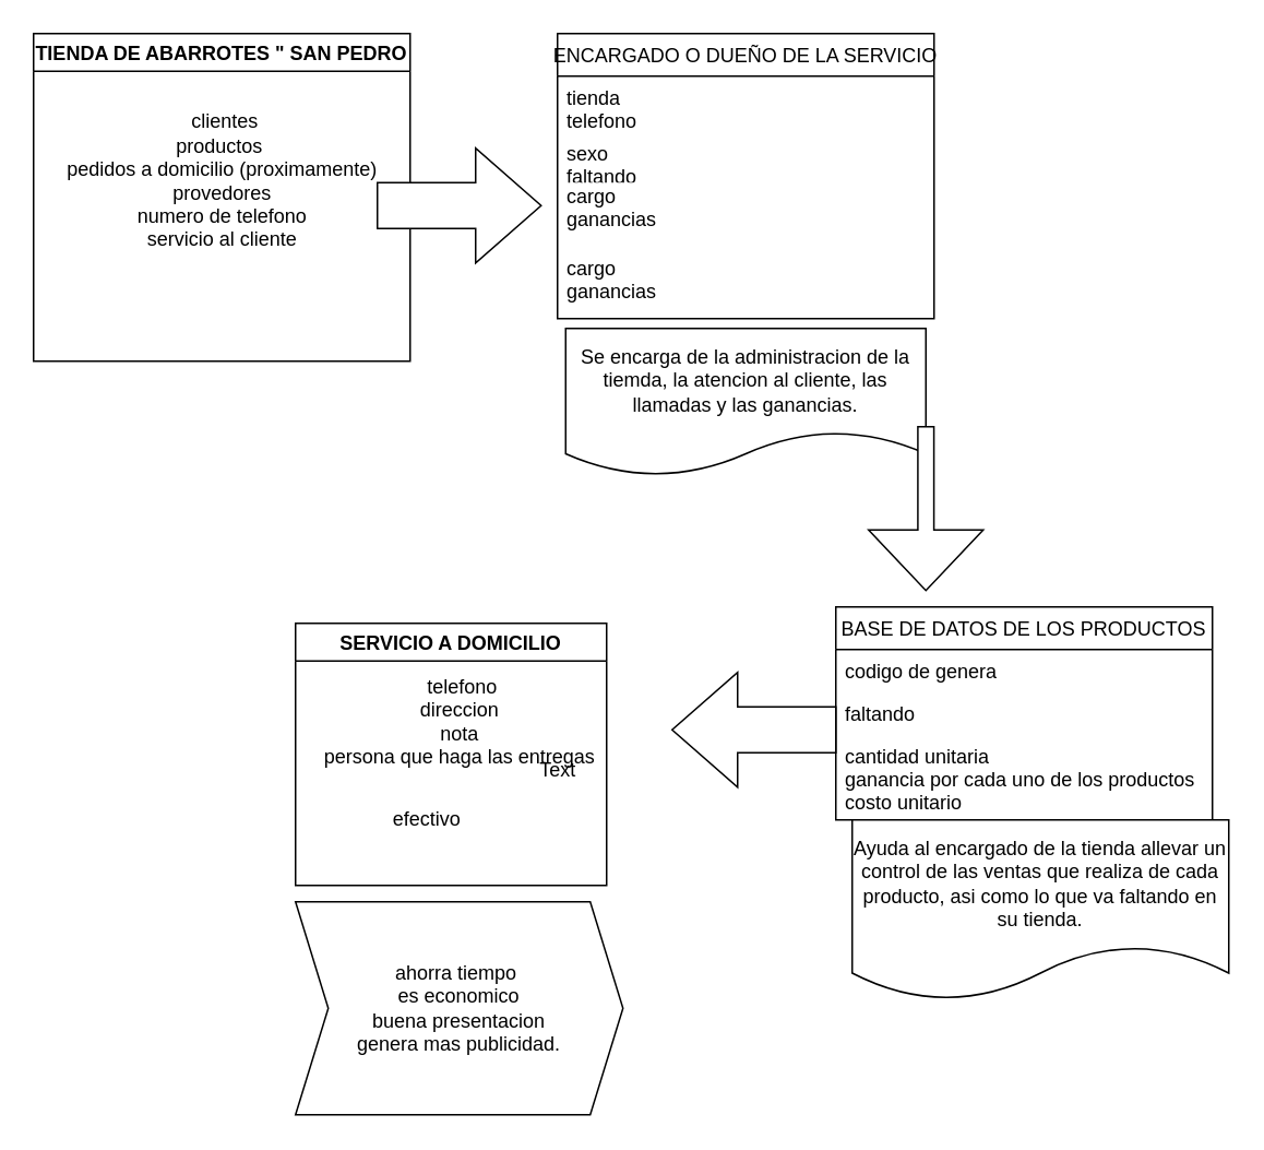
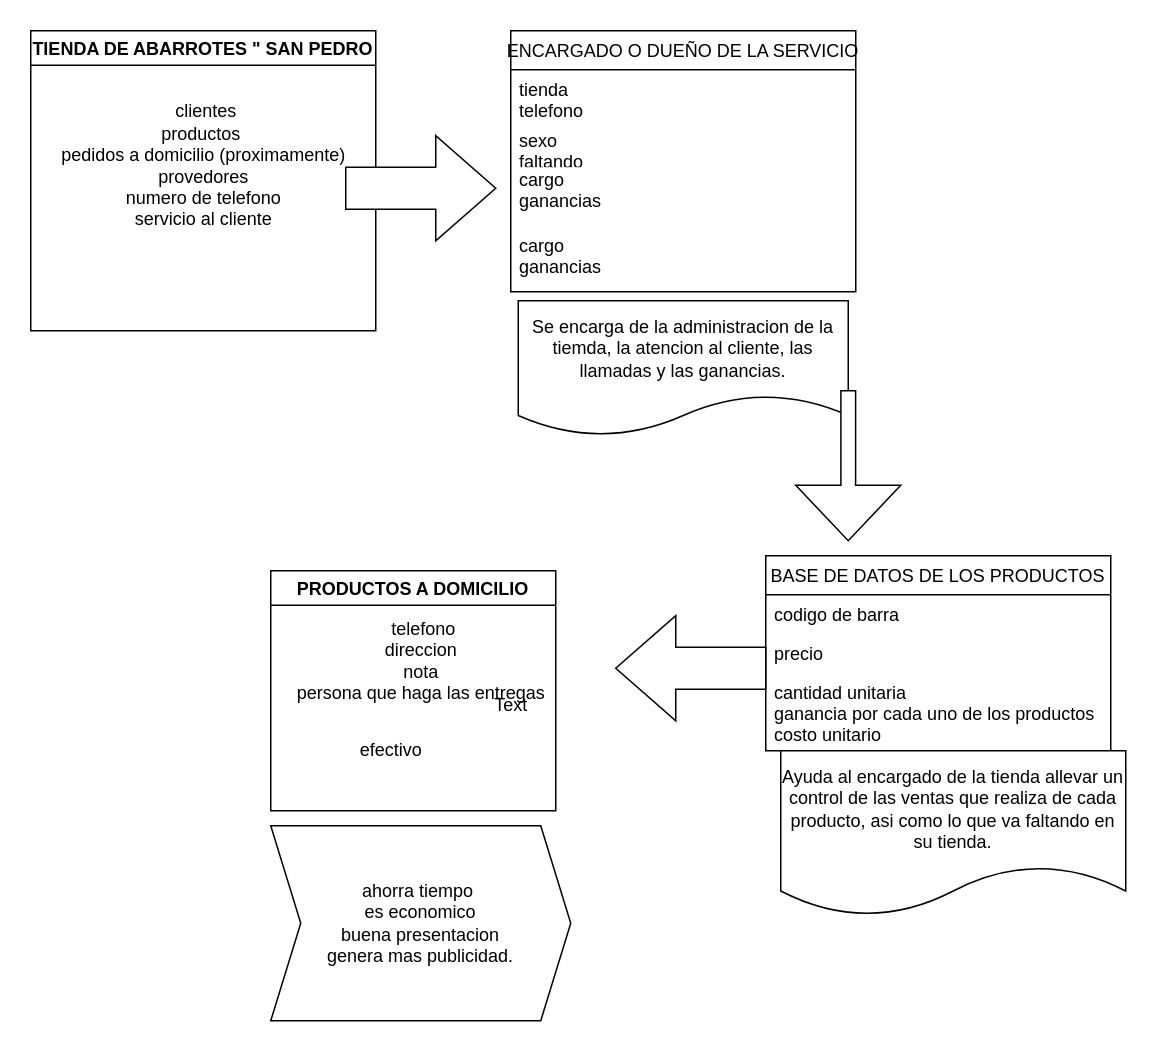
  <mxCell id="0" />
  <mxCell id="1" parent="0" />
  <mxCell id="2" value="TIENDA DE ABARROTES &quot; SAN PEDRO" style="swimlane;" vertex="1" parent="1"><mxGeometry x="20" y="20" width="230" height="200" as="geometry" /></mxCell>
  <mxCell id="3" value="&amp;nbsp;clientes&lt;br&gt;productos&amp;nbsp;&lt;br&gt;pedidos a domicilio (proximamente)&lt;br&gt;provedores&lt;br&gt;numero de telefono&lt;br&gt;servicio al cliente" style="text;html=1;align=center;verticalAlign=middle;resizable=0;points=[];autosize=1;strokeColor=none;" vertex="1" parent="2"><mxGeometry x="15" y="45" width="200" height="90" as="geometry" /></mxCell>
  <mxCell id="4" value="" style="html=1;shadow=0;dashed=0;align=center;verticalAlign=middle;shape=mxgraph.arrows2.arrow;dy=0.6;dx=40;notch=0;" vertex="1" parent="1"><mxGeometry x="230" y="90" width="100" height="70" as="geometry" /></mxCell>
  <mxCell id="5" value="ENCARGADO O DUEÑO DE LA SERVICIO" style="swimlane;fontStyle=0;childLayout=stackLayout;horizontal=1;startSize=26;horizontalStack=0;resizeParent=1;resizeParentMax=0;resizeLast=0;collapsible=1;marginBottom=0;" vertex="1" parent="1"><mxGeometry x="340" y="20" width="230" height="174" as="geometry" /></mxCell>
  <mxCell id="6" value="tienda&#10;telefono&#10;" style="text;strokeColor=none;fillColor=none;align=left;verticalAlign=top;spacingLeft=4;spacingRight=4;overflow=hidden;rotatable=0;points=[[0,0.5],[1,0.5]];portConstraint=eastwest;" vertex="1" parent="5"><mxGeometry y="26" width="230" height="34" as="geometry" /></mxCell>
  <mxCell id="7" value="sexo&#10;faltando" style="text;strokeColor=none;fillColor=none;align=left;verticalAlign=top;spacingLeft=4;spacingRight=4;overflow=hidden;rotatable=0;points=[[0,0.5],[1,0.5]];portConstraint=eastwest;" vertex="1" parent="5"><mxGeometry y="60" width="230" height="26" as="geometry" /></mxCell>
  <mxCell id="8" value="cargo&#10;ganancias" style="text;strokeColor=none;fillColor=none;align=left;verticalAlign=top;spacingLeft=4;spacingRight=4;overflow=hidden;rotatable=0;points=[[0,0.5],[1,0.5]];portConstraint=eastwest;" vertex="1" parent="5"><mxGeometry y="86" width="230" height="44" as="geometry" /></mxCell>
  <mxCell id="9" value="cargo&#10;ganancias" style="text;strokeColor=none;fillColor=none;align=left;verticalAlign=top;spacingLeft=4;spacingRight=4;overflow=hidden;rotatable=0;points=[[0,0.5],[1,0.5]];portConstraint=eastwest;" vertex="1" parent="5"><mxGeometry y="130" width="230" height="44" as="geometry" /></mxCell>
  <mxCell id="10" value="Se encarga de la administracion de la tiemda, la atencion al cliente, las llamadas y las ganancias." style="shape=document;whiteSpace=wrap;html=1;boundedLbl=1;" vertex="1" parent="1"><mxGeometry x="345" y="200" width="220" height="90" as="geometry" /></mxCell>
  <mxCell id="11" value="" style="html=1;shadow=0;dashed=0;align=center;verticalAlign=middle;shape=mxgraph.arrows2.arrow;dy=0.86;dx=37;direction=south;notch=0;" vertex="1" parent="1"><mxGeometry x="530" y="260" width="70" height="100" as="geometry" /></mxCell>
  <mxCell id="12" value="BASE DE DATOS DE LOS PRODUCTOS" style="swimlane;fontStyle=0;childLayout=stackLayout;horizontal=1;startSize=26;horizontalStack=0;resizeParent=1;resizeParentMax=0;resizeLast=0;collapsible=1;marginBottom=0;" vertex="1" parent="1"><mxGeometry x="510" y="370" width="230" height="130" as="geometry" /></mxCell>
- <mxCell id="13" value="codigo de genera" style="text;strokeColor=none;fillColor=none;align=left;verticalAlign=top;spacingLeft=4;spacingRight=4;overflow=hidden;rotatable=0;points=[[0,0.5],[1,0.5]];portConstraint=eastwest;" vertex="1" parent="12"><mxGeometry y="26" width="230" height="26" as="geometry" /></mxCell>
- <mxCell id="14" value="faltando" style="text;strokeColor=none;fillColor=none;align=left;verticalAlign=top;spacingLeft=4;spacingRight=4;overflow=hidden;rotatable=0;points=[[0,0.5],[1,0.5]];portConstraint=eastwest;" vertex="1" parent="12"><mxGeometry y="52" width="230" height="26" as="geometry" /></mxCell>
+ <mxCell id="13" value="codigo de barra" style="text;strokeColor=none;fillColor=none;align=left;verticalAlign=top;spacingLeft=4;spacingRight=4;overflow=hidden;rotatable=0;points=[[0,0.5],[1,0.5]];portConstraint=eastwest;" vertex="1" parent="12"><mxGeometry y="26" width="230" height="26" as="geometry" /></mxCell>
+ <mxCell id="14" value="precio" style="text;strokeColor=none;fillColor=none;align=left;verticalAlign=top;spacingLeft=4;spacingRight=4;overflow=hidden;rotatable=0;points=[[0,0.5],[1,0.5]];portConstraint=eastwest;" vertex="1" parent="12"><mxGeometry y="52" width="230" height="26" as="geometry" /></mxCell>
  <mxCell id="15" value="cantidad unitaria&#10;ganancia por cada uno de los productos&#10;costo unitario" style="text;strokeColor=none;fillColor=none;align=left;verticalAlign=top;spacingLeft=4;spacingRight=4;overflow=hidden;rotatable=0;points=[[0,0.5],[1,0.5]];portConstraint=eastwest;" vertex="1" parent="12"><mxGeometry y="78" width="230" height="52" as="geometry" /></mxCell>
  <mxCell id="16" value="Ayuda al encargado de la tienda allevar un control de las ventas que realiza de cada producto, asi como lo que va faltando en su tienda." style="shape=document;whiteSpace=wrap;html=1;boundedLbl=1;" vertex="1" parent="1"><mxGeometry x="520" y="500" width="230" height="110" as="geometry" /></mxCell>
  <mxCell id="17" value="" style="html=1;shadow=0;dashed=0;align=center;verticalAlign=middle;shape=mxgraph.arrows2.arrow;dy=0.6;dx=40;flipH=1;notch=0;" vertex="1" parent="1"><mxGeometry x="410" y="410" width="100" height="70" as="geometry" /></mxCell>
- <mxCell id="18" value="SERVICIO A DOMICILIO" style="swimlane;" vertex="1" parent="1"><mxGeometry x="180" y="380" width="190" height="160" as="geometry" /></mxCell>
+ <mxCell id="18" value="PRODUCTOS A DOMICILIO" style="swimlane;" vertex="1" parent="1"><mxGeometry x="180" y="380" width="190" height="160" as="geometry" /></mxCell>
  <mxCell id="19" value="efectivo" style="text;html=1;align=center;verticalAlign=middle;resizable=0;points=[];autosize=1;strokeColor=none;" vertex="1" parent="18"><mxGeometry x="50" y="110" width="60" height="20" as="geometry" /></mxCell>
  <mxCell id="20" value="Text" style="text;html=1;align=center;verticalAlign=middle;resizable=0;points=[];autosize=1;strokeColor=none;" vertex="1" parent="1"><mxGeometry x="320" y="460" width="40" height="20" as="geometry" /></mxCell>
  <mxCell id="21" value="&amp;nbsp;telefono&lt;br&gt;direccion&lt;br&gt;nota&lt;br&gt;persona que haga las entregas&lt;br&gt;" style="text;html=1;align=center;verticalAlign=middle;resizable=0;points=[];autosize=1;strokeColor=none;" vertex="1" parent="1"><mxGeometry x="190" y="410" width="180" height="60" as="geometry" /></mxCell>
  <mxCell id="22" value="ahorra tiempo&amp;nbsp;&lt;br&gt;es economico&lt;br&gt;buena presentacion&lt;br&gt;genera mas publicidad." style="shape=step;perimeter=stepPerimeter;whiteSpace=wrap;html=1;fixedSize=1;" vertex="1" parent="1"><mxGeometry x="180" y="550" width="200" height="130" as="geometry" /></mxCell>
